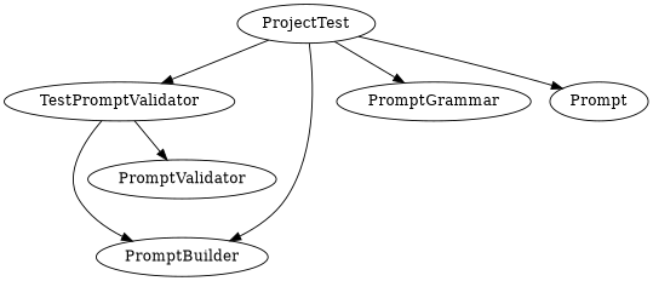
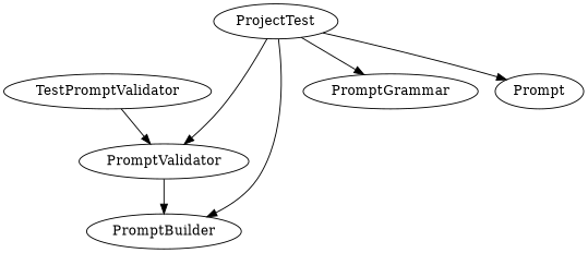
  digraph {
    TestPromptValidator
    PromptBuilder
    PromptValidator
    ProjectTest
    PromptGrammar
    Prompt
-   TestPromptValidator -> PromptBuilder
+   PromptValidator -> PromptBuilder
    TestPromptValidator -> PromptValidator
    ProjectTest -> PromptBuilder
-   ProjectTest -> TestPromptValidator
+   ProjectTest -> PromptValidator
    ProjectTest -> PromptGrammar
    ProjectTest -> Prompt
  }
